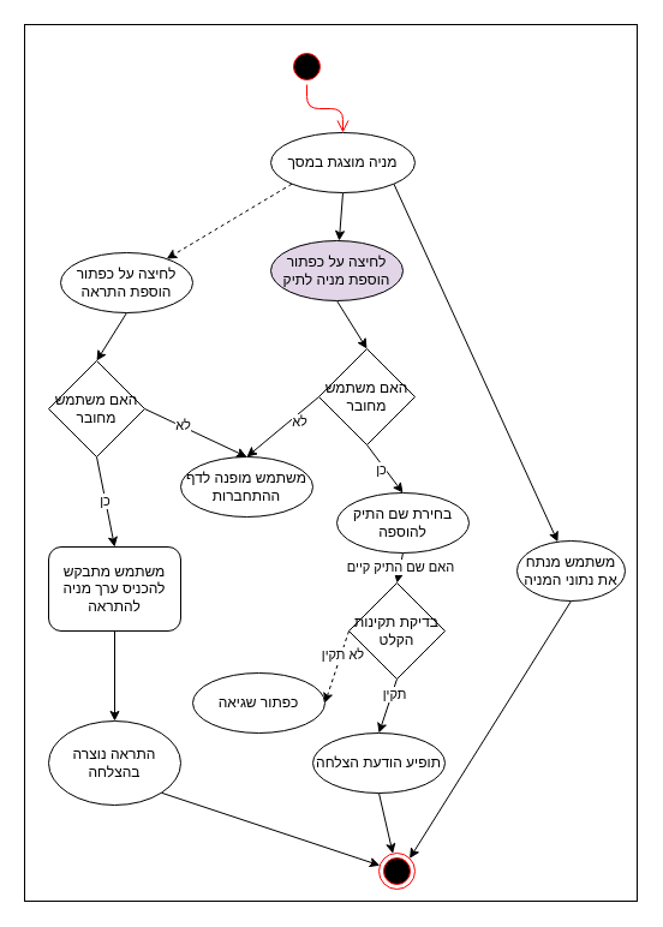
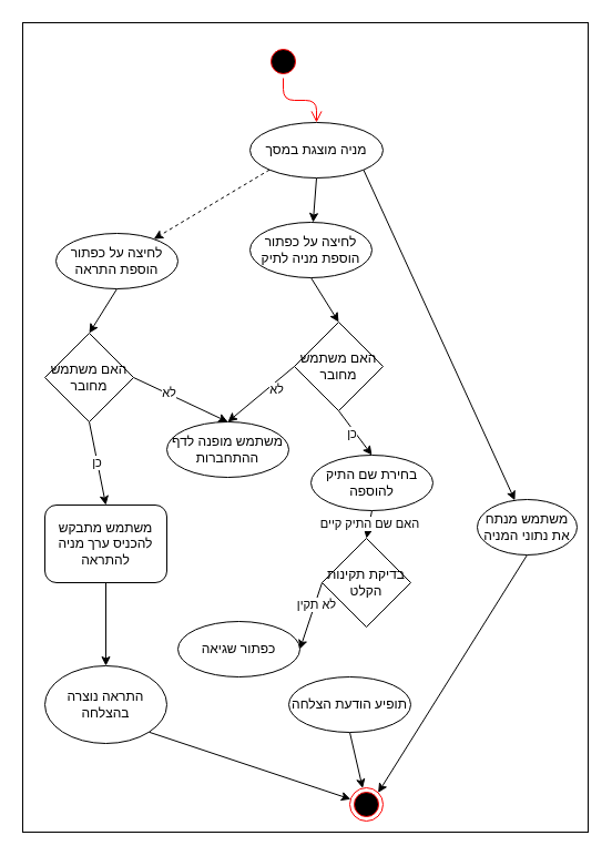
  <mxCell id="0" />
  <mxCell id="1" parent="0" />
  <mxCell id="2" value="" style="html=1;dashed=0;whitespace=wrap;" parent="1" vertex="1"><mxGeometry x="20" y="20" width="510" height="730" as="geometry" /></mxCell>
  <mxCell id="3" value="" style="ellipse;html=1;shape=startState;fillColor=#000000;strokeColor=#ff0000;" parent="1" vertex="1"><mxGeometry x="240" y="40" width="30" height="30" as="geometry" /></mxCell>
  <mxCell id="4" value="" style="edgeStyle=orthogonalEdgeStyle;html=1;verticalAlign=bottom;endArrow=open;endSize=8;strokeColor=#ff0000;entryX=0.5;entryY=0;entryDx=0;entryDy=0;" parent="1" source="3" target="9" edge="1"><mxGeometry relative="1" as="geometry"><mxPoint x="205" y="140" as="targetPoint" /></mxGeometry></mxCell>
  <mxCell id="5" value="" style="ellipse;html=1;shape=endState;fillColor=#000000;strokeColor=#ff0000;" parent="1" vertex="1"><mxGeometry x="315" y="710" width="30" height="30" as="geometry" /></mxCell>
  <mxCell id="6" style="edgeStyle=none;html=1;exitX=0;exitY=1;exitDx=0;exitDy=0;dashed=1;" parent="1" source="9" target="11" edge="1"><mxGeometry relative="1" as="geometry" /></mxCell>
  <mxCell id="7" style="edgeStyle=none;html=1;exitX=1;exitY=1;exitDx=0;exitDy=0;" parent="1" source="9" target="16" edge="1"><mxGeometry relative="1" as="geometry" /></mxCell>
  <mxCell id="8" style="edgeStyle=none;html=1;exitX=0.5;exitY=1;exitDx=0;exitDy=0;" parent="1" source="9" target="13" edge="1"><mxGeometry relative="1" as="geometry" /></mxCell>
  <mxCell id="9" value="מניה מוצגת במסך" style="ellipse;whiteSpace=wrap;html=1;" parent="1" vertex="1"><mxGeometry x="225" y="110" width="120" height="50" as="geometry" /></mxCell>
  <mxCell id="10" style="edgeStyle=none;html=1;exitX=0.5;exitY=1;exitDx=0;exitDy=0;entryX=0;entryY=0.5;entryDx=0;entryDy=0;" edge="1" parent="1" source="11" target="40"><mxGeometry relative="1" as="geometry" /></mxCell>
  <mxCell id="11" value="לחיצה על כפתור הוספת התראה" style="ellipse;whiteSpace=wrap;html=1;" parent="1" vertex="1"><mxGeometry x="50" y="210" width="110" height="50" as="geometry" /></mxCell>
  <mxCell id="12" style="edgeStyle=none;html=1;exitX=0.5;exitY=1;exitDx=0;exitDy=0;entryX=0.5;entryY=0;entryDx=0;entryDy=0;" edge="1" parent="1" source="13" target="25"><mxGeometry relative="1" as="geometry" /></mxCell>
- <mxCell id="13" value="לחיצה על כפתור הוספת מניה לתיק" style="ellipse;whiteSpace=wrap;html=1;fillColor=#e1d5e7;" parent="1" vertex="1"><mxGeometry x="225" y="200" width="110" height="50" as="geometry" /></mxCell>
+ <mxCell id="13" value="לחיצה על כפתור הוספת מניה לתיק" style="ellipse;whiteSpace=wrap;html=1;" parent="1" vertex="1"><mxGeometry x="225" y="200" width="110" height="50" as="geometry" /></mxCell>
  <mxCell id="14" value="משתמש מופנה לדף ההתחברות" style="ellipse;whiteSpace=wrap;html=1;" parent="1" vertex="1"><mxGeometry x="150" y="380" width="110" height="50" as="geometry" /></mxCell>
  <mxCell id="15" style="edgeStyle=none;html=1;exitX=0.5;exitY=1;exitDx=0;exitDy=0;entryX=1;entryY=0;entryDx=0;entryDy=0;" edge="1" parent="1" source="16" target="5"><mxGeometry relative="1" as="geometry" /></mxCell>
  <mxCell id="16" value="משתמש מנתח את נתוני המניה" style="ellipse;whiteSpace=wrap;html=1;" parent="1" vertex="1"><mxGeometry x="430" y="450" width="90" height="50" as="geometry" /></mxCell>
  <mxCell id="17" style="edgeStyle=none;html=1;exitX=0.5;exitY=1;exitDx=0;exitDy=0;" parent="1" source="18" target="20" edge="1"><mxGeometry relative="1" as="geometry" /></mxCell>
  <mxCell id="18" value="משתמש מתבקש להכניס ערך מניה להתראה" style="whiteSpace=wrap;html=1;rounded=1;" parent="1" vertex="1"><mxGeometry x="40" y="455" width="110" height="70" as="geometry" /></mxCell>
  <mxCell id="19" style="edgeStyle=none;html=1;exitX=1;exitY=1;exitDx=0;exitDy=0;" edge="1" parent="1" source="20" target="5"><mxGeometry relative="1" as="geometry" /></mxCell>
  <mxCell id="20" value="התראה נוצרה בהצלחה" style="ellipse;whiteSpace=wrap;html=1;" parent="1" vertex="1"><mxGeometry x="40" y="600" width="110" height="70" as="geometry" /></mxCell>
  <mxCell id="21" style="edgeStyle=none;html=1;exitX=0;exitY=0.5;exitDx=0;exitDy=0;entryX=0.5;entryY=0;entryDx=0;entryDy=0;" edge="1" parent="1" source="25" target="14"><mxGeometry relative="1" as="geometry" /></mxCell>
  <mxCell id="22" value="לא" style="edgeLabel;html=1;align=center;verticalAlign=middle;resizable=0;points=[];" vertex="1" connectable="0" parent="21"><mxGeometry x="-0.371" y="4" relative="1" as="geometry"><mxPoint y="1" as="offset" /></mxGeometry></mxCell>
  <mxCell id="23" style="edgeStyle=none;html=1;exitX=0.5;exitY=1;exitDx=0;exitDy=0;entryX=0.5;entryY=0;entryDx=0;entryDy=0;" edge="1" parent="1" source="25" target="28"><mxGeometry relative="1" as="geometry" /></mxCell>
  <mxCell id="24" value="כן" style="edgeLabel;html=1;align=center;verticalAlign=middle;resizable=0;points=[];" vertex="1" connectable="0" parent="23"><mxGeometry x="-0.1" y="-3" relative="1" as="geometry"><mxPoint as="offset" /></mxGeometry></mxCell>
  <mxCell id="25" value="האם משתמש מחובר" style="rhombus;whiteSpace=wrap;html=1;" vertex="1" parent="1"><mxGeometry x="265" y="290" width="80" height="80" as="geometry" /></mxCell>
  <mxCell id="26" style="edgeStyle=none;html=1;exitX=0.5;exitY=1;exitDx=0;exitDy=0;entryX=0.5;entryY=0;entryDx=0;entryDy=0;" edge="1" parent="1" source="28" target="33"><mxGeometry relative="1" as="geometry" /></mxCell>
  <mxCell id="27" value="האם שם התיק קיים" style="edgeLabel;html=1;align=center;verticalAlign=middle;resizable=0;points=[];" vertex="1" connectable="0" parent="26"><mxGeometry x="-0.033" relative="1" as="geometry"><mxPoint as="offset" /></mxGeometry></mxCell>
  <mxCell id="28" value="בחירת שם התיק להוספה" style="ellipse;whiteSpace=wrap;html=1;" vertex="1" parent="1"><mxGeometry x="280" y="410" width="110" height="50" as="geometry" /></mxCell>
- <mxCell id="29" style="edgeStyle=none;html=1;exitX=0;exitY=0.5;exitDx=0;exitDy=0;entryX=1;entryY=0.5;entryDx=0;entryDy=0;dashed=1;" edge="1" parent="1" source="33" target="34"><mxGeometry relative="1" as="geometry" /></mxCell>
+ <mxCell id="29" style="edgeStyle=none;html=1;exitX=0;exitY=0.5;exitDx=0;exitDy=0;entryX=1;entryY=0.5;entryDx=0;entryDy=0;" edge="1" parent="1" source="33" target="34"><mxGeometry relative="1" as="geometry" /></mxCell>
  <mxCell id="30" value="לא תקין" style="edgeLabel;html=1;align=center;verticalAlign=middle;resizable=0;points=[];" vertex="1" connectable="0" parent="29"><mxGeometry x="-0.378" y="1" relative="1" as="geometry"><mxPoint as="offset" /></mxGeometry></mxCell>
- <mxCell id="31" style="edgeStyle=none;html=1;exitX=0.5;exitY=1;exitDx=0;exitDy=0;entryX=0.5;entryY=0;entryDx=0;entryDy=0;" edge="1" parent="1" source="33" target="36"><mxGeometry relative="1" as="geometry" /></mxCell>
- <mxCell id="32" value="תקין" style="edgeLabel;html=1;align=center;verticalAlign=middle;resizable=0;points=[];" vertex="1" connectable="0" parent="31"><mxGeometry x="-0.45" y="2" relative="1" as="geometry"><mxPoint as="offset" /></mxGeometry></mxCell>
  <mxCell id="33" value="בדיקת תקינות הקלט" style="rhombus;whiteSpace=wrap;html=1;" vertex="1" parent="1"><mxGeometry x="290" y="485" width="80" height="80" as="geometry" /></mxCell>
  <mxCell id="34" value="כפתור שגיאה" style="ellipse;whiteSpace=wrap;html=1;" vertex="1" parent="1"><mxGeometry x="160" y="560" width="110" height="50" as="geometry" /></mxCell>
  <mxCell id="35" style="edgeStyle=none;html=1;exitX=0.5;exitY=1;exitDx=0;exitDy=0;" edge="1" parent="1" source="36" target="5"><mxGeometry relative="1" as="geometry" /></mxCell>
  <mxCell id="36" value="תופיע הודעת הצלחה" style="ellipse;whiteSpace=wrap;html=1;" vertex="1" parent="1"><mxGeometry x="260" y="610" width="110" height="50" as="geometry" /></mxCell>
  <mxCell id="37" style="edgeStyle=none;html=1;entryX=0.5;entryY=0;entryDx=0;entryDy=0;exitX=0.5;exitY=0;exitDx=0;exitDy=0;" edge="1" parent="1" source="40" target="14"><mxGeometry relative="1" as="geometry"><mxPoint x="135" y="350" as="sourcePoint" /><mxPoint x="177" y="383" as="targetPoint" /></mxGeometry></mxCell>
  <mxCell id="38" value="לא" style="edgeLabel;html=1;align=center;verticalAlign=middle;resizable=0;points=[];" vertex="1" connectable="0" parent="37"><mxGeometry x="-0.278" y="1" relative="1" as="geometry"><mxPoint as="offset" /></mxGeometry></mxCell>
  <mxCell id="39" value="כן" style="edgeStyle=none;html=1;exitX=1;exitY=0.5;exitDx=0;exitDy=0;entryX=0.5;entryY=0;entryDx=0;entryDy=0;" edge="1" parent="1" source="40" target="18"><mxGeometry relative="1" as="geometry" /></mxCell>
  <mxCell id="40" value="האם משתמש מחובר" style="rhombus;whiteSpace=wrap;html=1;direction=south;" vertex="1" parent="1"><mxGeometry x="40" y="300" width="80" height="80" as="geometry" /></mxCell>
